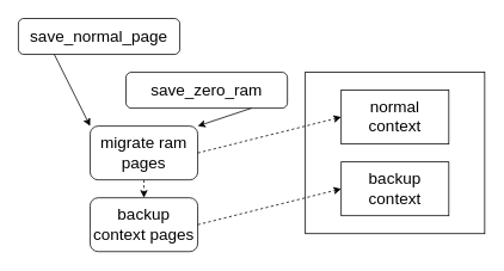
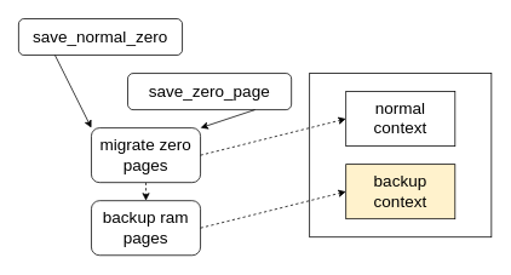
  <mxCell id="0" />
  <mxCell id="1" parent="0" />
  <mxCell id="2" value="" style="rounded=0;whiteSpace=wrap;html=1;fontSize=18;" vertex="1" parent="1"><mxGeometry x="340" y="80" width="200" height="180" as="geometry" /></mxCell>
  <mxCell id="3" value="normal&lt;br&gt;context" style="rounded=0;whiteSpace=wrap;html=1;fontSize=18;" vertex="1" parent="1"><mxGeometry x="380" y="100" width="120" height="60" as="geometry" /></mxCell>
- <mxCell id="4" value="backup&lt;br&gt;context" style="rounded=0;whiteSpace=wrap;html=1;fontSize=18;" vertex="1" parent="1"><mxGeometry x="380" y="180" width="120" height="60" as="geometry" /></mxCell>
- <mxCell id="5" value="backup context pages" style="rounded=1;whiteSpace=wrap;html=1;fontSize=18;" vertex="1" parent="1"><mxGeometry x="100" y="220" width="120" height="60" as="geometry" /></mxCell>
+ <mxCell id="4" value="backup&lt;br&gt;context" style="rounded=0;whiteSpace=wrap;html=1;fontSize=18;fillColor=#fff2cc;" vertex="1" parent="1"><mxGeometry x="380" y="180" width="120" height="60" as="geometry" /></mxCell>
+ <mxCell id="5" value="backup ram pages" style="rounded=1;whiteSpace=wrap;html=1;fontSize=18;" vertex="1" parent="1"><mxGeometry x="100" y="220" width="120" height="60" as="geometry" /></mxCell>
  <mxCell id="6" style="edgeStyle=orthogonalEdgeStyle;rounded=0;orthogonalLoop=1;jettySize=auto;html=1;exitX=0.5;exitY=1;exitDx=0;exitDy=0;entryX=0.5;entryY=0;entryDx=0;entryDy=0;fontSize=18;dashed=1;" edge="1" parent="1" source="7" target="5"><mxGeometry relative="1" as="geometry" /></mxCell>
- <mxCell id="7" value="migrate ram pages" style="rounded=1;whiteSpace=wrap;html=1;fontSize=18;" vertex="1" parent="1"><mxGeometry x="100" y="140" width="120" height="60" as="geometry" /></mxCell>
- <mxCell id="8" value="save_normal_page" style="rounded=1;whiteSpace=wrap;html=1;fontSize=18;" vertex="1" parent="1"><mxGeometry x="20" y="20" width="180" height="40" as="geometry" /></mxCell>
- <mxCell id="9" value="save_zero_ram" style="rounded=1;whiteSpace=wrap;html=1;fontSize=18;" vertex="1" parent="1"><mxGeometry x="140" y="80" width="180" height="40" as="geometry" /></mxCell>
+ <mxCell id="7" value="migrate zero pages" style="rounded=1;whiteSpace=wrap;html=1;fontSize=18;" vertex="1" parent="1"><mxGeometry x="100" y="140" width="120" height="60" as="geometry" /></mxCell>
+ <mxCell id="8" value="save_normal_zero" style="rounded=1;whiteSpace=wrap;html=1;fontSize=18;" vertex="1" parent="1"><mxGeometry x="20" y="20" width="180" height="40" as="geometry" /></mxCell>
+ <mxCell id="9" value="save_zero_page" style="rounded=1;whiteSpace=wrap;html=1;fontSize=18;" vertex="1" parent="1"><mxGeometry x="140" y="80" width="180" height="40" as="geometry" /></mxCell>
  <mxCell id="10" value="" style="endArrow=classic;html=1;rounded=0;fontSize=18;entryX=0;entryY=0;entryDx=0;entryDy=0;" edge="1" parent="1" target="7"><mxGeometry width="50" height="50" relative="1" as="geometry"><mxPoint x="60" y="60" as="sourcePoint" /><mxPoint x="110" y="10" as="targetPoint" /></mxGeometry></mxCell>
  <mxCell id="11" value="" style="endArrow=classic;html=1;rounded=0;fontSize=18;entryX=1;entryY=0;entryDx=0;entryDy=0;" edge="1" parent="1" target="7"><mxGeometry width="50" height="50" relative="1" as="geometry"><mxPoint x="280" y="120" as="sourcePoint" /><mxPoint x="330" y="70" as="targetPoint" /></mxGeometry></mxCell>
  <mxCell id="12" value="" style="endArrow=classic;html=1;rounded=0;dashed=1;fontSize=18;entryX=0;entryY=0.5;entryDx=0;entryDy=0;" edge="1" parent="1" target="3"><mxGeometry width="50" height="50" relative="1" as="geometry"><mxPoint x="220" y="170" as="sourcePoint" /><mxPoint x="270" y="120" as="targetPoint" /></mxGeometry></mxCell>
  <mxCell id="13" value="" style="endArrow=classic;html=1;rounded=0;dashed=1;fontSize=18;entryX=0;entryY=0.5;entryDx=0;entryDy=0;" edge="1" parent="1" target="4"><mxGeometry width="50" height="50" relative="1" as="geometry"><mxPoint x="220" y="250" as="sourcePoint" /><mxPoint x="270" y="200" as="targetPoint" /></mxGeometry></mxCell>
